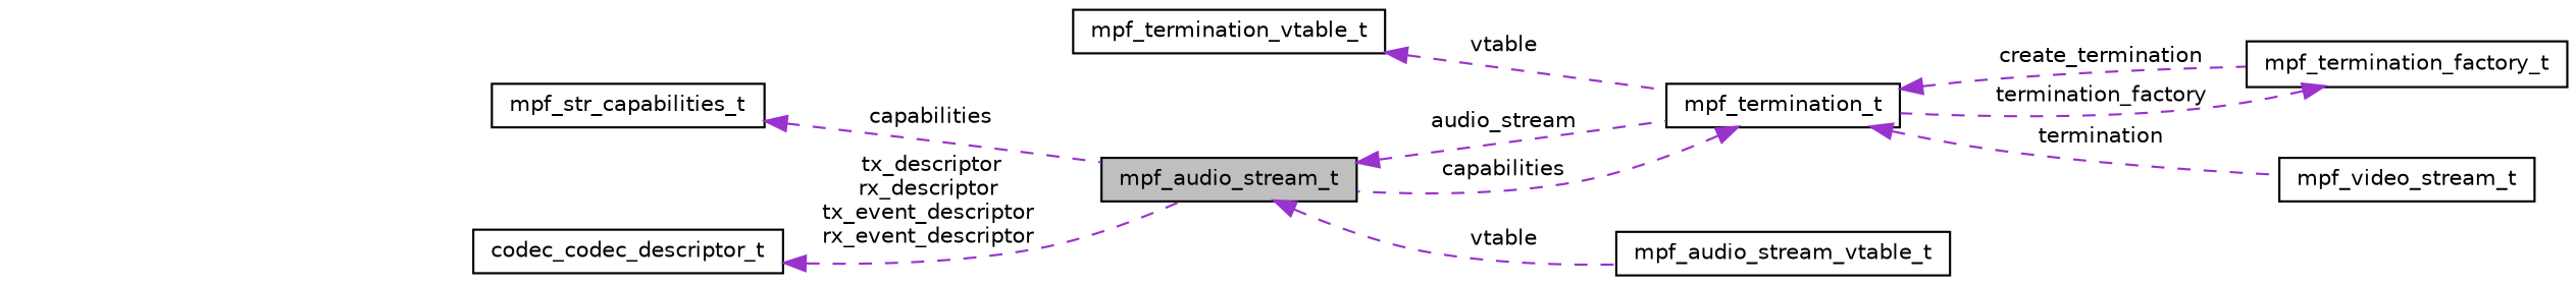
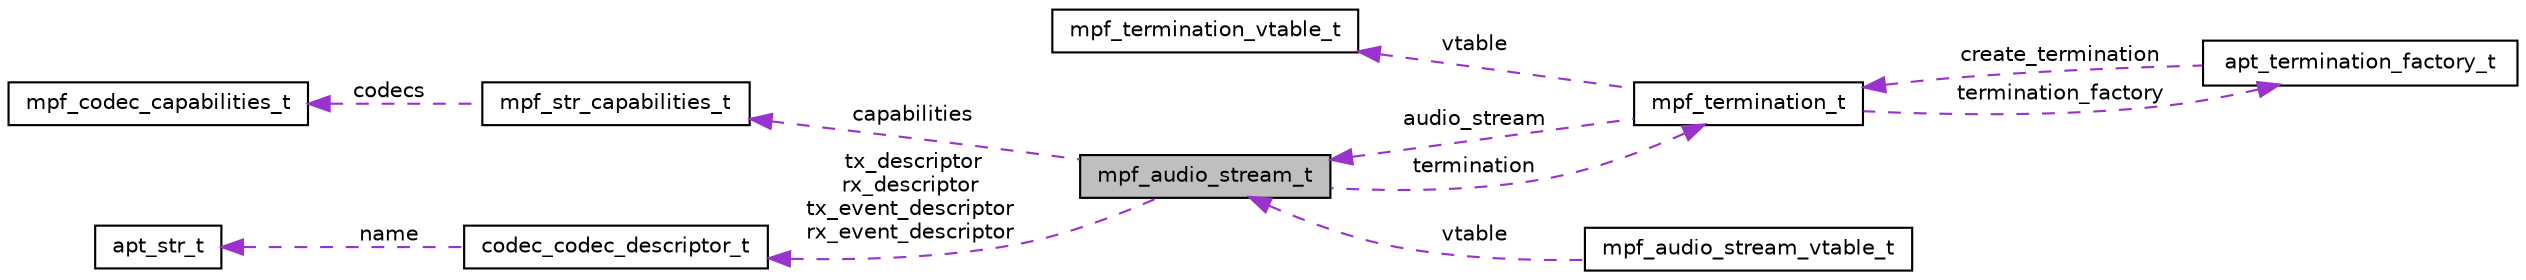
  digraph {
    rankdir=LR
    node [color=black fillcolor=white fontname=Helvetica fontsize=10 shape=record style=filled]
    edge [color=darkorchid3 dir=back fontname=Helvetica fontsize=10 labelfontname=Helvetica labelfontsize=10 style=dashed]
    n1 [fillcolor=grey75 fontcolor=black height=0.2 label=mpf_audio_stream_t width=0.4]
    n2 [height=0.2 label=mpf_termination_t width=0.4]
    n3 [height=0.2 label=mpf_audio_stream_vtable_t width=0.4]
-   n4 [height=0.2 label=mpf_termination_factory_t width=0.4]
-   n5 [height=0.2 label=mpf_video_stream_t width=0.4]
+   n4 [height=0.2 label=apt_termination_factory_t width=0.4]
    n6 [height=0.2 label=mpf_str_capabilities_t width=0.4]
+   n7 [height=0.2 label=mpf_codec_capabilities_t width=0.4]
    n8 [height=0.2 label=codec_codec_descriptor_t width=0.4]
+   n9 [height=0.2 label=apt_str_t width=0.4]
    n10 [height=0.2 label=mpf_termination_vtable_t width=0.4]
    n1 -> n2 [label=" audio_stream"]
    n1 -> n3 [label=" vtable"]
-   n2 -> n1 [label=" capabilities"]
+   n2 -> n1 [label=" termination"]
    n2 -> n4 [label=" create_termination"]
-   n2 -> n5 [label=" termination"]
    n4 -> n2 [label=" termination_factory"]
    n6 -> n1 [label=" capabilities"]
+   n7 -> n6 [label=" codecs"]
    n8 -> n1 [label=" tx_descriptor\nrx_descriptor\ntx_event_descriptor\nrx_event_descriptor"]
+   n9 -> n8 [label=" name"]
    n10 -> n2 [label=" vtable"]
  }
